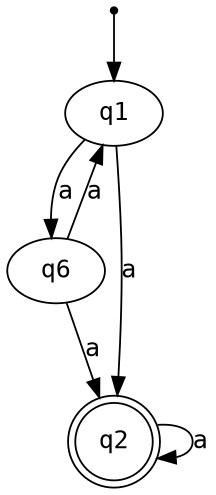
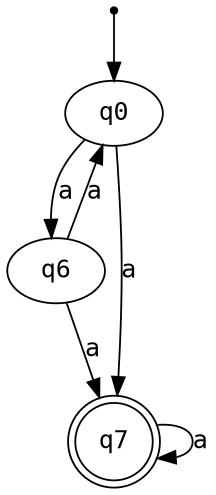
  digraph {
    fontname="DejaVu Sans Mono"
    node [fontname="DejaVu Sans Mono"]
    edge [fontname="DejaVu Sans Mono"]
    inic [shape=point]
-   q0 [label=q1]
+   q0
    n3 [label=q6]
-   q2 [shape=doublecircle]
+   q2 [shape=doublecircle label=q7]
    inic -> q0
    q0 -> n3 [label=a]
    q0 -> q2 [label=a]
    n3 -> q0 [label=a]
    n3 -> q2 [label=a]
    q2 -> q2 [label=a]
  }
